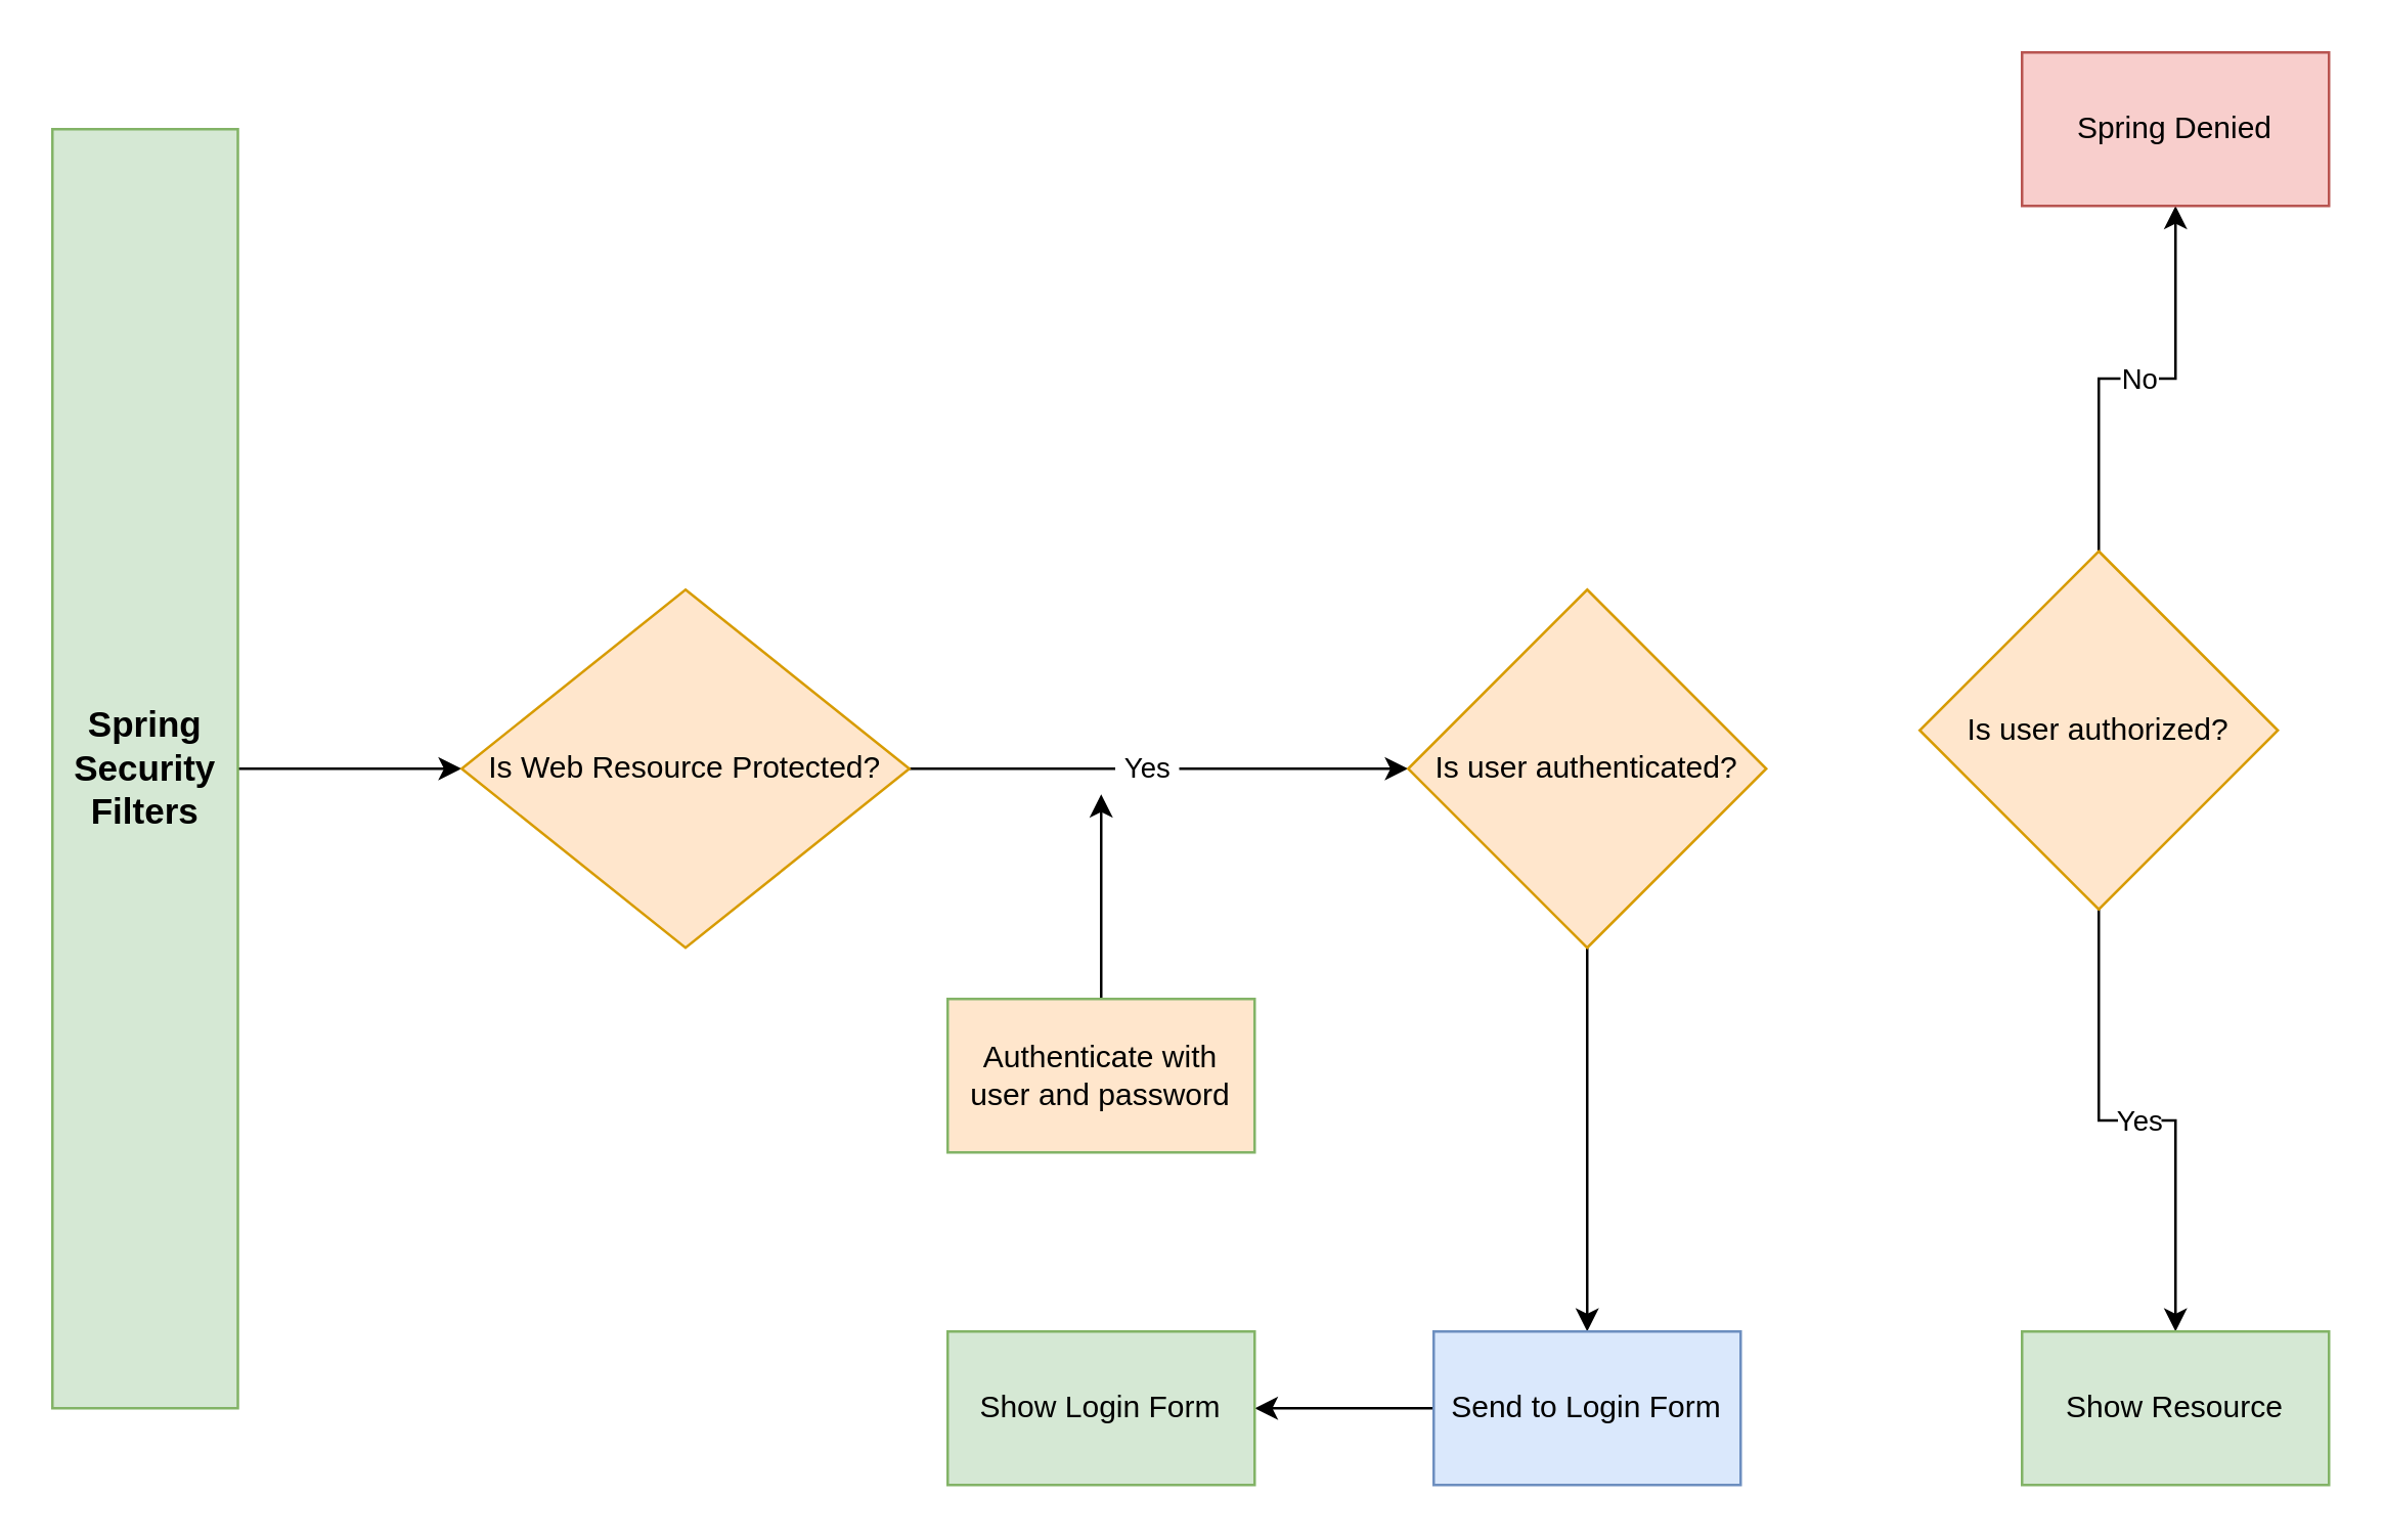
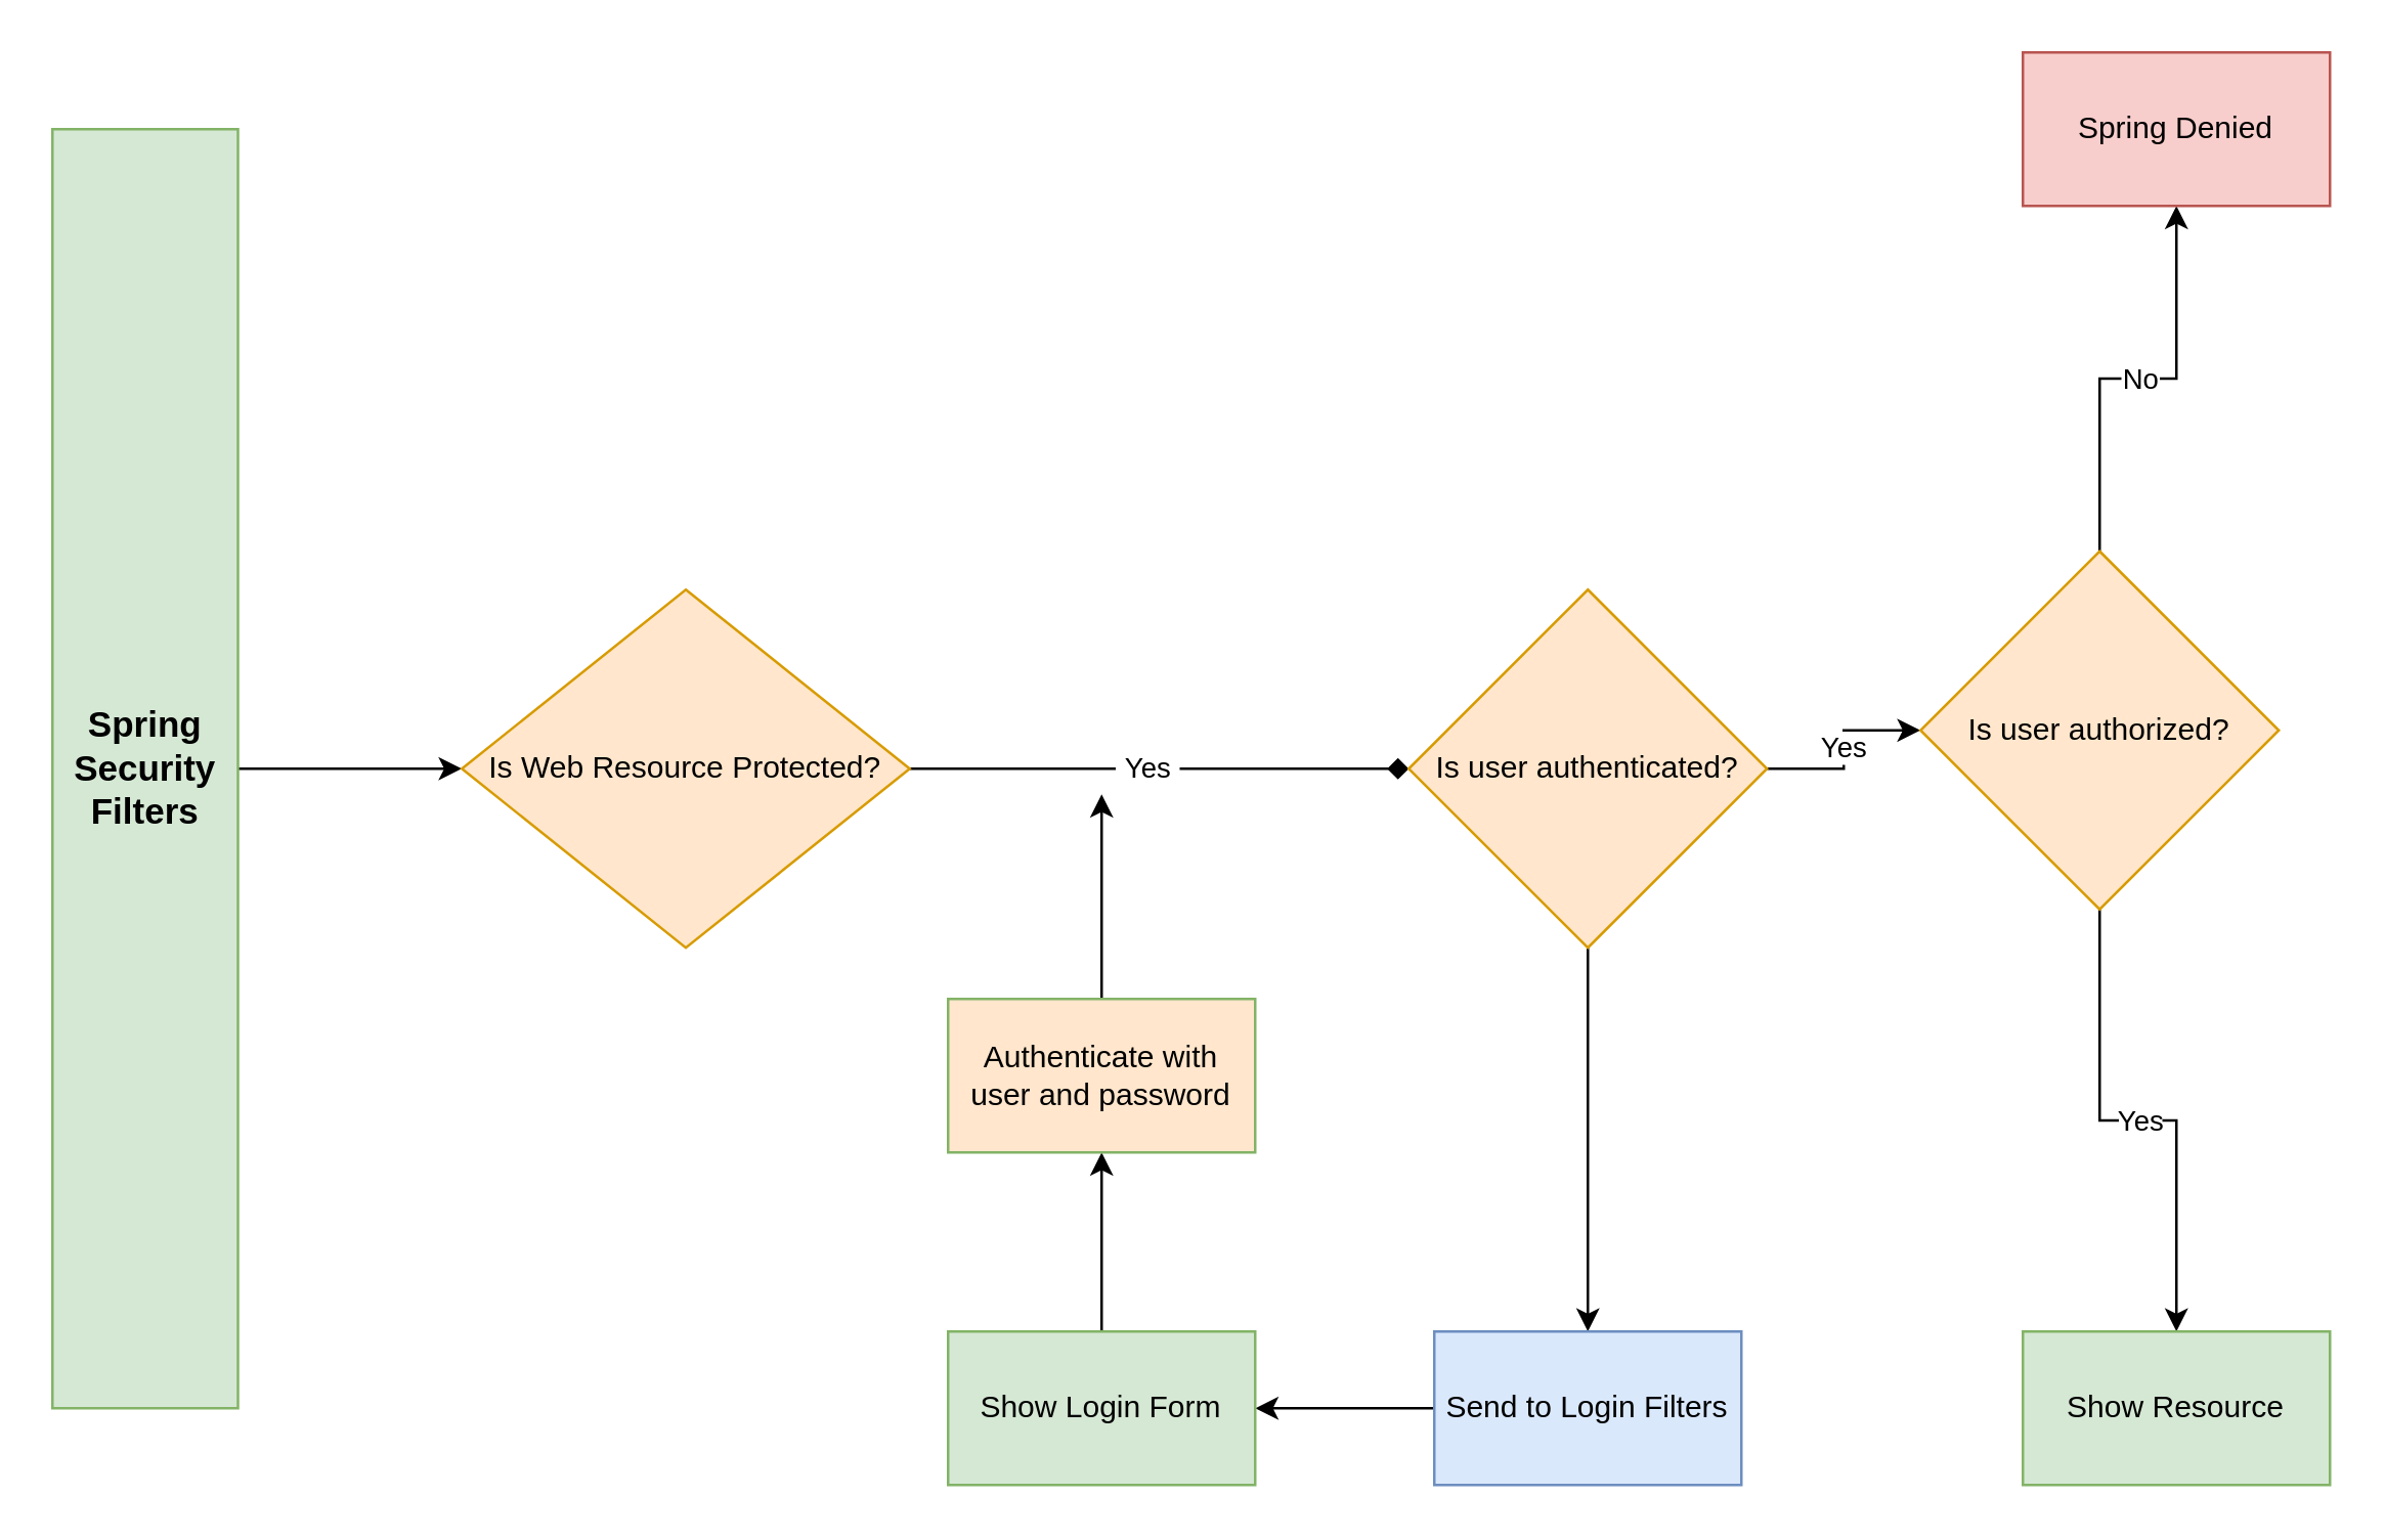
  <mxCell id="0" />
  <mxCell id="1" parent="0" />
  <mxCell id="2" style="edgeStyle=orthogonalEdgeStyle;rounded=0;orthogonalLoop=1;jettySize=auto;html=1;exitX=1;exitY=0.5;exitDx=0;exitDy=0;" edge="1" parent="1" source="3" target="5"><mxGeometry relative="1" as="geometry" /></mxCell>
  <mxCell id="3" value="Spring&lt;div style=&quot;font-size: 14px;&quot;&gt;Security&lt;/div&gt;&lt;div style=&quot;font-size: 14px;&quot;&gt;Filters&lt;/div&gt;" style="rounded=0;whiteSpace=wrap;html=1;fillColor=#d5e8d4;strokeColor=#82b366;fontStyle=1;fontSize=14;" parent="1" vertex="1"><mxGeometry x="20" y="50" width="72.5" height="500" as="geometry" /></mxCell>
- <mxCell id="4" value="&amp;nbsp;Yes&amp;nbsp;" style="edgeStyle=orthogonalEdgeStyle;rounded=0;orthogonalLoop=1;jettySize=auto;html=1;entryX=0;entryY=0.5;entryDx=0;entryDy=0;" edge="1" parent="1" source="5" target="8"><mxGeometry x="-0.043" relative="1" as="geometry"><Array as="points"><mxPoint x="430" y="300" /><mxPoint x="430" y="300" /></Array><mxPoint as="offset" /></mxGeometry></mxCell>
+ <mxCell id="4" value="&amp;nbsp;Yes&amp;nbsp;" style="edgeStyle=orthogonalEdgeStyle;rounded=0;orthogonalLoop=1;jettySize=auto;html=1;entryX=0;entryY=0.5;entryDx=0;entryDy=0;endArrow=diamond;" edge="1" parent="1" source="5" target="8"><mxGeometry x="-0.043" relative="1" as="geometry"><Array as="points"><mxPoint x="430" y="300" /><mxPoint x="430" y="300" /></Array><mxPoint as="offset" /></mxGeometry></mxCell>
  <mxCell id="5" value="Is Web Resource Protected?" style="rhombus;whiteSpace=wrap;html=1;fillColor=#ffe6cc;strokeColor=#d79b00;" vertex="1" parent="1"><mxGeometry x="180" y="230" width="175" height="140" as="geometry" /></mxCell>
+ <mxCell id="6" value="&amp;nbsp;Yes&amp;nbsp;" style="edgeStyle=orthogonalEdgeStyle;rounded=0;orthogonalLoop=1;jettySize=auto;html=1;entryX=0;entryY=0.5;entryDx=0;entryDy=0;" edge="1" parent="1" source="8" target="11"><mxGeometry relative="1" as="geometry" /></mxCell>
  <mxCell id="7" style="edgeStyle=orthogonalEdgeStyle;rounded=0;orthogonalLoop=1;jettySize=auto;html=1;entryX=0.5;entryY=0;entryDx=0;entryDy=0;" edge="1" parent="1" source="8" target="15"><mxGeometry relative="1" as="geometry" /></mxCell>
  <mxCell id="8" value="Is user authenticated?" style="rhombus;whiteSpace=wrap;html=1;fillColor=#ffe6cc;strokeColor=#d79b00;" vertex="1" parent="1"><mxGeometry x="550" y="230" width="140" height="140" as="geometry" /></mxCell>
  <mxCell id="9" value="No" style="edgeStyle=orthogonalEdgeStyle;rounded=0;orthogonalLoop=1;jettySize=auto;html=1;entryX=0.5;entryY=1;entryDx=0;entryDy=0;" edge="1" parent="1" source="11" target="13"><mxGeometry relative="1" as="geometry" /></mxCell>
  <mxCell id="10" value="Yes" style="edgeStyle=orthogonalEdgeStyle;rounded=0;orthogonalLoop=1;jettySize=auto;html=1;entryX=0.5;entryY=0;entryDx=0;entryDy=0;" edge="1" parent="1" source="11" target="12"><mxGeometry relative="1" as="geometry" /></mxCell>
  <mxCell id="11" value="Is user authorized?" style="rhombus;whiteSpace=wrap;html=1;fillColor=#ffe6cc;strokeColor=#d79b00;" vertex="1" parent="1"><mxGeometry x="750" y="215" width="140" height="140" as="geometry" /></mxCell>
  <mxCell id="12" value="Show Resource" style="rounded=0;whiteSpace=wrap;html=1;fillColor=#d5e8d4;strokeColor=#82b366;" vertex="1" parent="1"><mxGeometry x="790" y="520" width="120" height="60" as="geometry" /></mxCell>
  <mxCell id="13" value="Spring Denied" style="rounded=0;whiteSpace=wrap;html=1;fillColor=#f8cecc;strokeColor=#b85450;" vertex="1" parent="1"><mxGeometry x="790" y="20" width="120" height="60" as="geometry" /></mxCell>
  <mxCell id="14" style="edgeStyle=orthogonalEdgeStyle;rounded=0;orthogonalLoop=1;jettySize=auto;html=1;" edge="1" parent="1" source="15" target="17"><mxGeometry relative="1" as="geometry" /></mxCell>
- <mxCell id="15" value="Send to Login Form" style="rounded=0;whiteSpace=wrap;html=1;fillColor=#dae8fc;strokeColor=#6c8ebf;" vertex="1" parent="1"><mxGeometry x="560" y="520" width="120" height="60" as="geometry" /></mxCell>
+ <mxCell id="15" value="Send to Login Filters" style="rounded=0;whiteSpace=wrap;html=1;fillColor=#dae8fc;strokeColor=#6c8ebf;" vertex="1" parent="1"><mxGeometry x="560" y="520" width="120" height="60" as="geometry" /></mxCell>
+ <mxCell id="16" style="edgeStyle=orthogonalEdgeStyle;rounded=0;orthogonalLoop=1;jettySize=auto;html=1;" edge="1" parent="1" source="17" target="19"><mxGeometry relative="1" as="geometry" /></mxCell>
  <mxCell id="17" value="Show Login Form" style="rounded=0;whiteSpace=wrap;html=1;fillColor=#d5e8d4;strokeColor=#82b366;" vertex="1" parent="1"><mxGeometry x="370" y="520" width="120" height="60" as="geometry" /></mxCell>
  <mxCell id="18" style="edgeStyle=orthogonalEdgeStyle;rounded=0;orthogonalLoop=1;jettySize=auto;html=1;" edge="1" parent="1" source="19"><mxGeometry relative="1" as="geometry"><mxPoint x="430" y="310" as="targetPoint" /></mxGeometry></mxCell>
  <mxCell id="19" value="Authenticate with user and password" style="rounded=0;whiteSpace=wrap;html=1;fillColor=#ffe6cc;strokeColor=#82b366;" vertex="1" parent="1"><mxGeometry x="370" y="390" width="120" height="60" as="geometry" /></mxCell>
